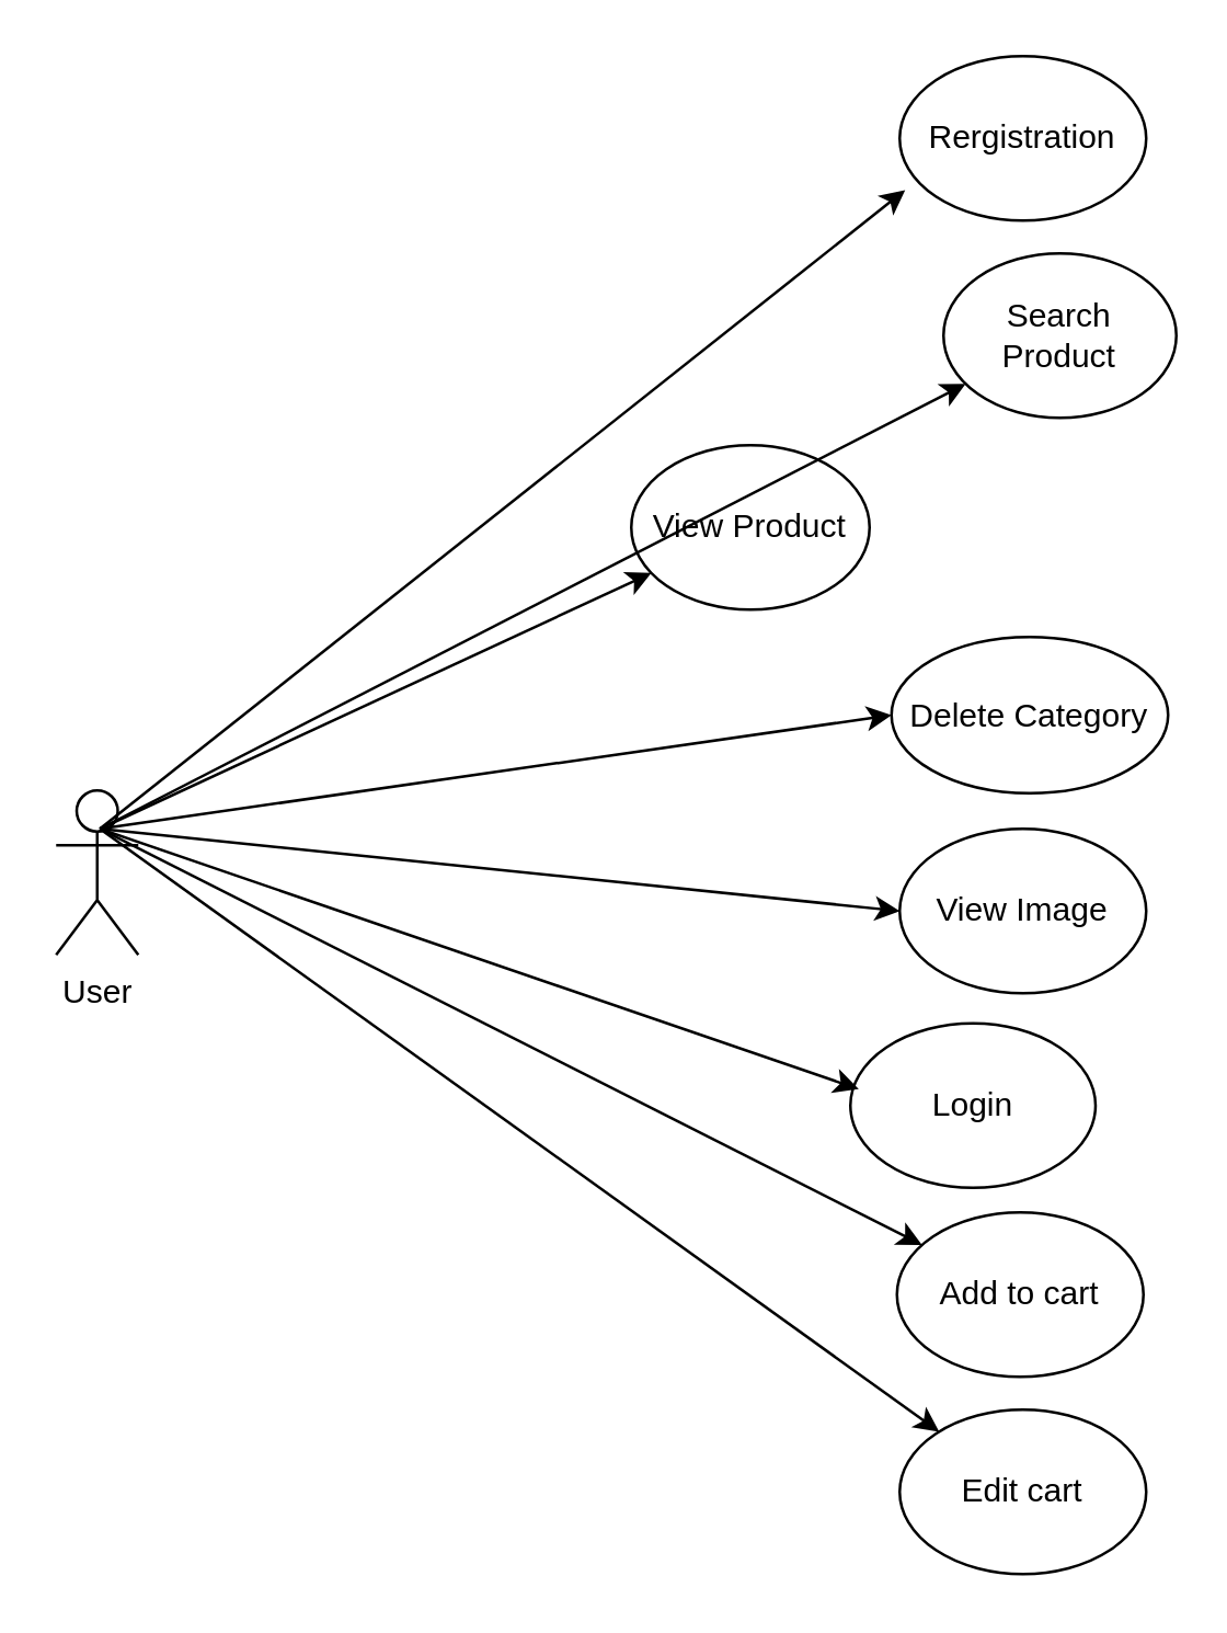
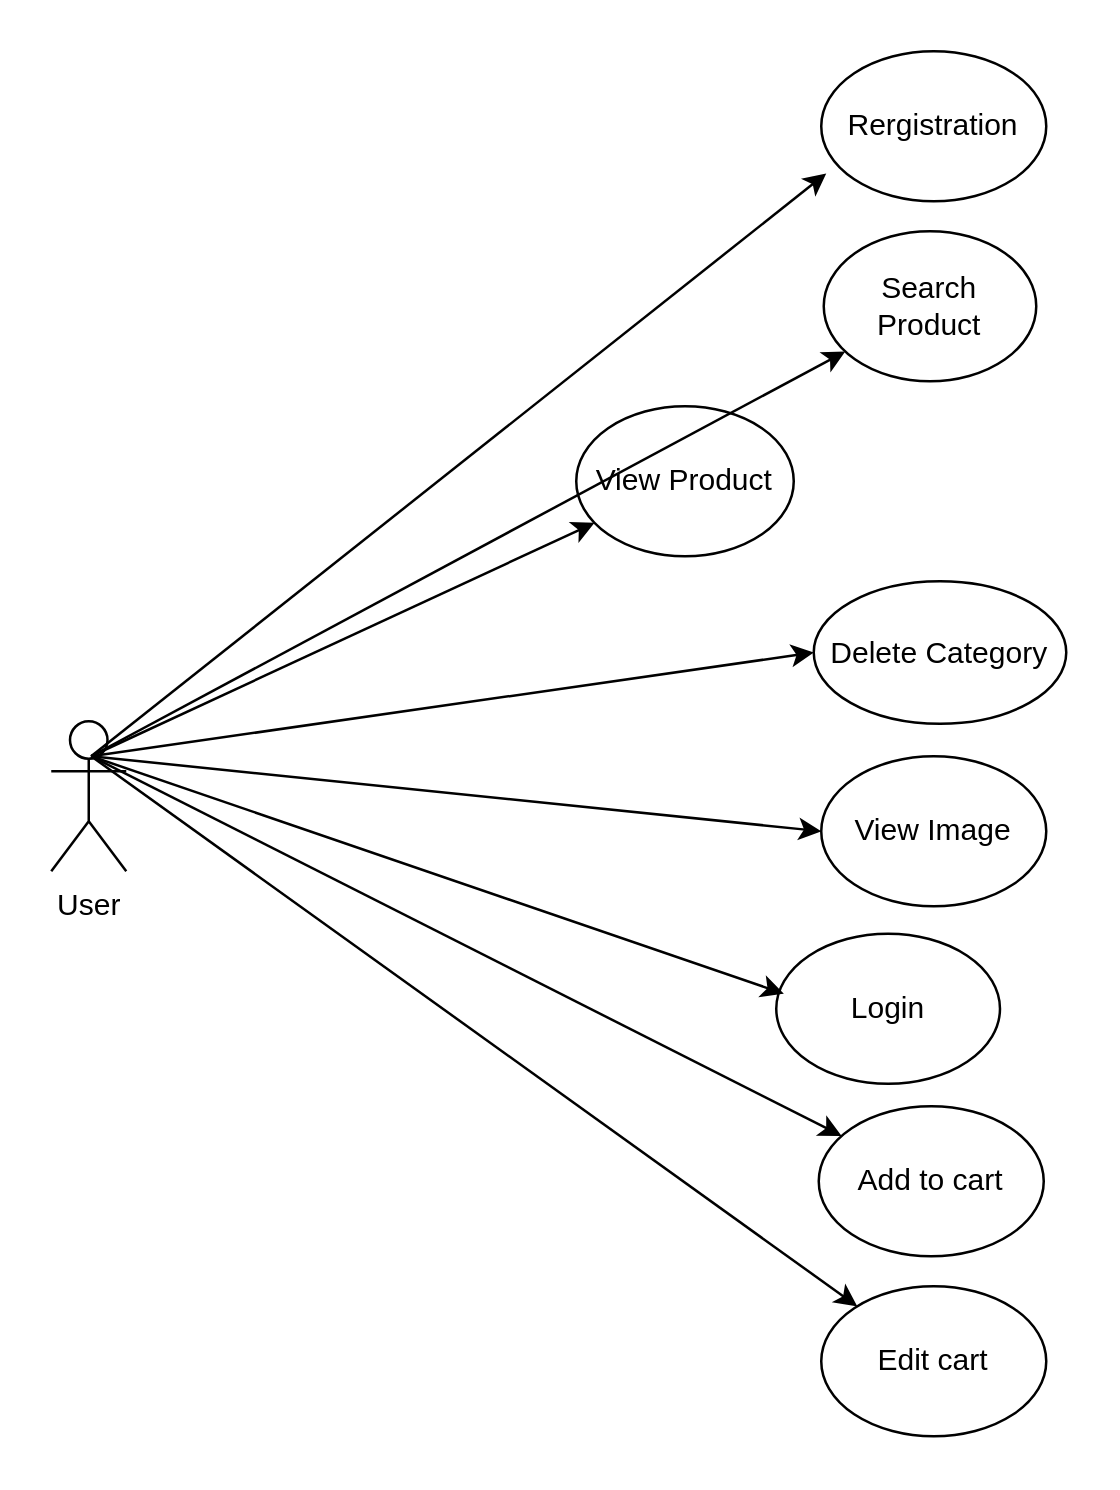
  <mxCell id="0" />
  <mxCell id="1" parent="0" />
  <mxCell id="2" value="&lt;span style=&quot;white-space: normal&quot;&gt;Rergistration&lt;/span&gt;" style="ellipse;whiteSpace=wrap;html=1;" vertex="1" parent="1"><mxGeometry x="328" y="20" width="90" height="60" as="geometry" /></mxCell>
- <mxCell id="3" value="&lt;span style=&quot;white-space: normal&quot;&gt;Search&lt;br&gt;Product&lt;br&gt;&lt;/span&gt;" style="ellipse;whiteSpace=wrap;html=1;" vertex="1" parent="1"><mxGeometry x="344" y="92" width="85" height="60" as="geometry" /></mxCell>
+ <mxCell id="3" value="&lt;span style=&quot;white-space: normal&quot;&gt;Search&lt;br&gt;Product&lt;br&gt;&lt;/span&gt;" style="ellipse;whiteSpace=wrap;html=1;" vertex="1" parent="1"><mxGeometry x="329" y="92" width="85" height="60" as="geometry" /></mxCell>
  <mxCell id="4" value="View Product" style="ellipse;whiteSpace=wrap;html=1;" vertex="1" parent="1"><mxGeometry x="230" y="162" width="87" height="60" as="geometry" /></mxCell>
  <mxCell id="5" value="&lt;span style=&quot;white-space: normal&quot;&gt;Delete Category&lt;/span&gt;" style="ellipse;whiteSpace=wrap;html=1;" vertex="1" parent="1"><mxGeometry x="325" y="232" width="101" height="57" as="geometry" /></mxCell>
  <mxCell id="6" value="&lt;span style=&quot;white-space: normal&quot;&gt;View Image&lt;/span&gt;" style="ellipse;whiteSpace=wrap;html=1;" vertex="1" parent="1"><mxGeometry x="328" y="302" width="90" height="60" as="geometry" /></mxCell>
  <mxCell id="7" value="&lt;span style=&quot;white-space: normal&quot;&gt;Login&lt;/span&gt;" style="ellipse;whiteSpace=wrap;html=1;" vertex="1" parent="1"><mxGeometry x="310" y="373" width="89.5" height="60" as="geometry" /></mxCell>
  <mxCell id="8" value="&lt;span style=&quot;white-space: normal&quot;&gt;Add to cart&lt;/span&gt;" style="ellipse;whiteSpace=wrap;html=1;" vertex="1" parent="1"><mxGeometry x="327" y="442" width="90" height="60" as="geometry" /></mxCell>
  <mxCell id="9" value="Edit cart" style="ellipse;whiteSpace=wrap;html=1;" vertex="1" parent="1"><mxGeometry x="328" y="514" width="90" height="60" as="geometry" /></mxCell>
  <mxCell id="10" value="User" style="shape=umlActor;verticalLabelPosition=bottom;labelBackgroundColor=#ffffff;verticalAlign=top;html=1;outlineConnect=0;" vertex="1" parent="1"><mxGeometry x="20" y="288" width="30" height="60" as="geometry" /></mxCell>
  <mxCell id="11" value="" style="endArrow=classic;html=1;" edge="1" parent="1"><mxGeometry width="50" height="50" relative="1" as="geometry"><mxPoint x="35.96" y="301.997" as="sourcePoint" /><mxPoint x="330" y="68.852" as="targetPoint" /></mxGeometry></mxCell>
  <mxCell id="12" value="" style="endArrow=classic;html=1;" edge="1" parent="1" target="3"><mxGeometry width="50" height="50" relative="1" as="geometry"><mxPoint x="35.96" y="301.997" as="sourcePoint" /><mxPoint x="330" y="68.852" as="targetPoint" /></mxGeometry></mxCell>
  <mxCell id="13" value="" style="endArrow=classic;html=1;" edge="1" parent="1" target="4"><mxGeometry width="50" height="50" relative="1" as="geometry"><mxPoint x="35.96" y="301.997" as="sourcePoint" /><mxPoint x="330" y="68.852" as="targetPoint" /></mxGeometry></mxCell>
  <mxCell id="14" value="" style="endArrow=classic;html=1;entryX=0;entryY=0.5;entryDx=0;entryDy=0;" edge="1" parent="1" target="5"><mxGeometry width="50" height="50" relative="1" as="geometry"><mxPoint x="35.96" y="301.997" as="sourcePoint" /><mxPoint x="330" y="68.852" as="targetPoint" /></mxGeometry></mxCell>
  <mxCell id="15" value="" style="endArrow=classic;html=1;entryX=0;entryY=0.5;entryDx=0;entryDy=0;" edge="1" parent="1" target="6"><mxGeometry width="50" height="50" relative="1" as="geometry"><mxPoint x="35.96" y="301.997" as="sourcePoint" /><mxPoint x="330" y="68.852" as="targetPoint" /></mxGeometry></mxCell>
  <mxCell id="16" value="" style="endArrow=classic;html=1;entryX=0.034;entryY=0.4;entryDx=0;entryDy=0;entryPerimeter=0;" edge="1" parent="1" target="7"><mxGeometry width="50" height="50" relative="1" as="geometry"><mxPoint x="35.96" y="301.997" as="sourcePoint" /><mxPoint x="330" y="68.852" as="targetPoint" /></mxGeometry></mxCell>
  <mxCell id="17" value="" style="endArrow=classic;html=1;" edge="1" parent="1" target="8"><mxGeometry width="50" height="50" relative="1" as="geometry"><mxPoint x="35.96" y="301.997" as="sourcePoint" /><mxPoint x="330" y="68.852" as="targetPoint" /></mxGeometry></mxCell>
  <mxCell id="18" value="" style="endArrow=classic;html=1;" edge="1" parent="1" target="9"><mxGeometry width="50" height="50" relative="1" as="geometry"><mxPoint x="35.96" y="301.997" as="sourcePoint" /><mxPoint x="330" y="68.852" as="targetPoint" /></mxGeometry></mxCell>
